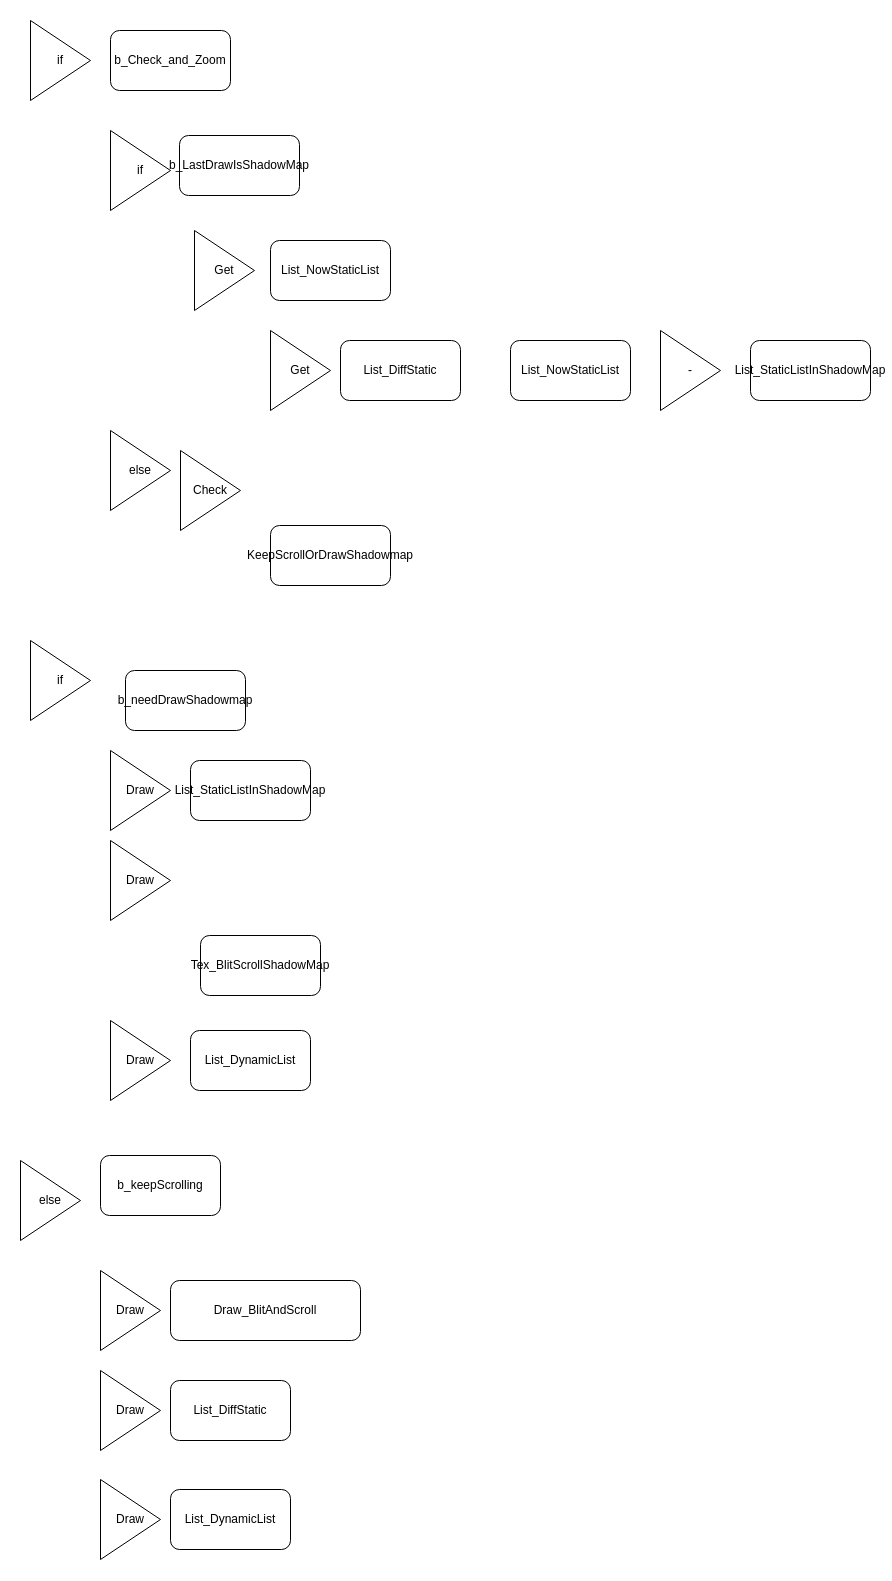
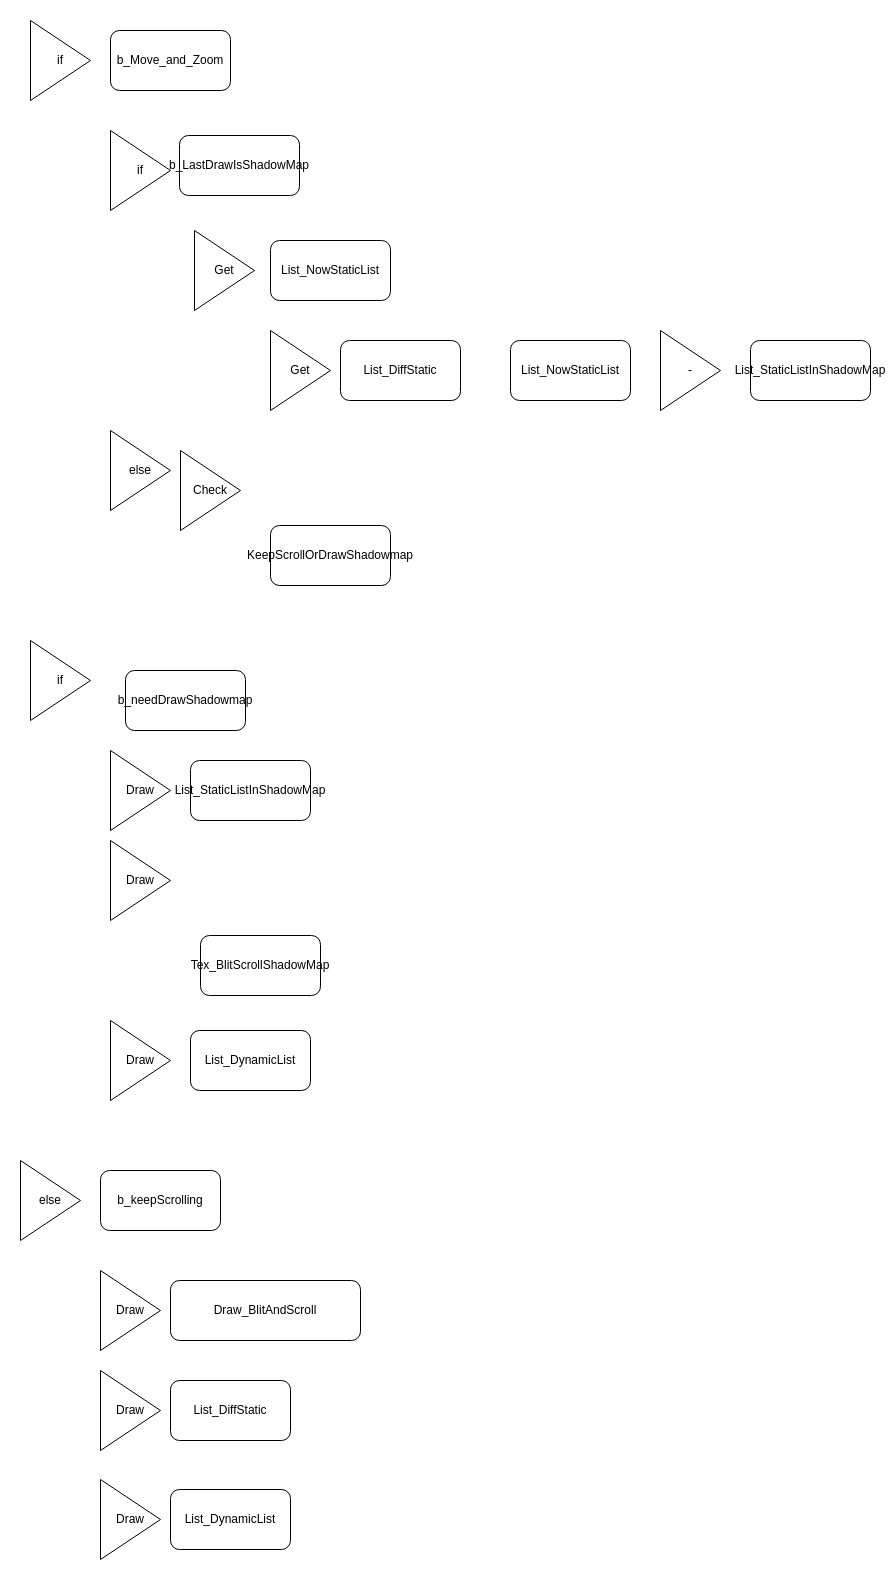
  <mxCell id="0" />
  <mxCell id="1" parent="0" />
- <mxCell id="2" value="b_Check_and_Zoom" style="rounded=1;whiteSpace=wrap;html=1;" parent="1" vertex="1"><mxGeometry x="110" y="30" width="120" height="60" as="geometry" /></mxCell>
+ <mxCell id="2" value="b_Move_and_Zoom" style="rounded=1;whiteSpace=wrap;html=1;" parent="1" vertex="1"><mxGeometry x="110" y="30" width="120" height="60" as="geometry" /></mxCell>
  <mxCell id="3" value="Draw_BlitAndScroll" style="rounded=1;whiteSpace=wrap;html=1;" parent="1" vertex="1"><mxGeometry x="170" y="1280" width="190" height="60" as="geometry" /></mxCell>
  <mxCell id="4" value="List_NowStaticList" style="rounded=1;whiteSpace=wrap;html=1;" parent="1" vertex="1"><mxGeometry x="270" y="240" width="120" height="60" as="geometry" /></mxCell>
  <mxCell id="5" value="List_DiffStatic" style="rounded=1;whiteSpace=wrap;html=1;" parent="1" vertex="1"><mxGeometry x="170" y="1380" width="120" height="60" as="geometry" /></mxCell>
  <mxCell id="6" value="if" style="triangle;whiteSpace=wrap;html=1;" vertex="1" parent="1"><mxGeometry x="30" y="20" width="60" height="80" as="geometry" /></mxCell>
  <mxCell id="7" value="if" style="triangle;whiteSpace=wrap;html=1;" vertex="1" parent="1"><mxGeometry x="110" y="130" width="60" height="80" as="geometry" /></mxCell>
  <mxCell id="8" value="b_LastDrawIsShadowMap" style="rounded=1;whiteSpace=wrap;html=1;" vertex="1" parent="1"><mxGeometry x="179" y="135" width="120" height="60" as="geometry" /></mxCell>
  <mxCell id="9" value="Get" style="triangle;whiteSpace=wrap;html=1;" vertex="1" parent="1"><mxGeometry x="194" y="230" width="60" height="80" as="geometry" /></mxCell>
  <mxCell id="10" value="Get" style="triangle;whiteSpace=wrap;html=1;" vertex="1" parent="1"><mxGeometry x="270" y="330" width="60" height="80" as="geometry" /></mxCell>
  <mxCell id="11" value="List_DiffStatic" style="rounded=1;whiteSpace=wrap;html=1;" vertex="1" parent="1"><mxGeometry x="340" y="340" width="120" height="60" as="geometry" /></mxCell>
  <mxCell id="12" value="List_NowStaticList" style="rounded=1;whiteSpace=wrap;html=1;" vertex="1" parent="1"><mxGeometry x="510" y="340" width="120" height="60" as="geometry" /></mxCell>
  <mxCell id="13" value="-" style="triangle;whiteSpace=wrap;html=1;" vertex="1" parent="1"><mxGeometry x="660" y="330" width="60" height="80" as="geometry" /></mxCell>
  <mxCell id="14" value="List_StaticListInShadowMap" style="rounded=1;whiteSpace=wrap;html=1;" vertex="1" parent="1"><mxGeometry x="750" y="340" width="120" height="60" as="geometry" /></mxCell>
  <mxCell id="15" value="else" style="triangle;whiteSpace=wrap;html=1;" vertex="1" parent="1"><mxGeometry x="110" y="430" width="60" height="80" as="geometry" /></mxCell>
  <mxCell id="16" value="Check" style="triangle;whiteSpace=wrap;html=1;" vertex="1" parent="1"><mxGeometry x="180" y="450" width="60" height="80" as="geometry" /></mxCell>
  <mxCell id="17" value="KeepScrollOrDrawShadowmap" style="rounded=1;whiteSpace=wrap;html=1;" vertex="1" parent="1"><mxGeometry x="270" y="525" width="120" height="60" as="geometry" /></mxCell>
  <mxCell id="18" value="if" style="triangle;whiteSpace=wrap;html=1;" vertex="1" parent="1"><mxGeometry x="30" y="640" width="60" height="80" as="geometry" /></mxCell>
  <mxCell id="19" value="b_needDrawShadowmap" style="rounded=1;whiteSpace=wrap;html=1;" vertex="1" parent="1"><mxGeometry x="125" y="670" width="120" height="60" as="geometry" /></mxCell>
  <mxCell id="20" value="Draw" style="triangle;whiteSpace=wrap;html=1;" vertex="1" parent="1"><mxGeometry x="110" y="750" width="60" height="80" as="geometry" /></mxCell>
  <mxCell id="21" value="List_StaticListInShadowMap" style="rounded=1;whiteSpace=wrap;html=1;" vertex="1" parent="1"><mxGeometry x="190" y="760" width="120" height="60" as="geometry" /></mxCell>
  <mxCell id="22" value="Tex_BlitScrollShadowMap" style="rounded=1;whiteSpace=wrap;html=1;" vertex="1" parent="1"><mxGeometry x="200" y="935" width="120" height="60" as="geometry" /></mxCell>
  <mxCell id="23" value="Draw" style="triangle;whiteSpace=wrap;html=1;" vertex="1" parent="1"><mxGeometry x="110" y="1020" width="60" height="80" as="geometry" /></mxCell>
  <mxCell id="24" value="List_DynamicList" style="rounded=1;whiteSpace=wrap;html=1;" vertex="1" parent="1"><mxGeometry x="190" y="1030" width="120" height="60" as="geometry" /></mxCell>
  <mxCell id="25" value="else" style="triangle;whiteSpace=wrap;html=1;" vertex="1" parent="1"><mxGeometry x="20" y="1160" width="60" height="80" as="geometry" /></mxCell>
- <mxCell id="26" value="b_keepScrolling" style="rounded=1;whiteSpace=wrap;html=1;" vertex="1" parent="1"><mxGeometry x="100" y="1155" width="120" height="60" as="geometry" /></mxCell>
+ <mxCell id="26" value="b_keepScrolling" style="rounded=1;whiteSpace=wrap;html=1;" vertex="1" parent="1"><mxGeometry x="100" y="1170" width="120" height="60" as="geometry" /></mxCell>
  <mxCell id="27" value="Draw" style="triangle;whiteSpace=wrap;html=1;" vertex="1" parent="1"><mxGeometry x="100" y="1370" width="60" height="80" as="geometry" /></mxCell>
  <mxCell id="28" value="Draw" style="triangle;whiteSpace=wrap;html=1;" vertex="1" parent="1"><mxGeometry x="100" y="1479" width="60" height="80" as="geometry" /></mxCell>
  <mxCell id="29" value="List_DynamicList" style="rounded=1;whiteSpace=wrap;html=1;" vertex="1" parent="1"><mxGeometry x="170" y="1489" width="120" height="60" as="geometry" /></mxCell>
  <mxCell id="30" value="Draw" style="triangle;whiteSpace=wrap;html=1;" vertex="1" parent="1"><mxGeometry x="100" y="1270" width="60" height="80" as="geometry" /></mxCell>
  <mxCell id="31" value="Draw" style="triangle;whiteSpace=wrap;html=1;" vertex="1" parent="1"><mxGeometry x="110" y="840" width="60" height="80" as="geometry" /></mxCell>
